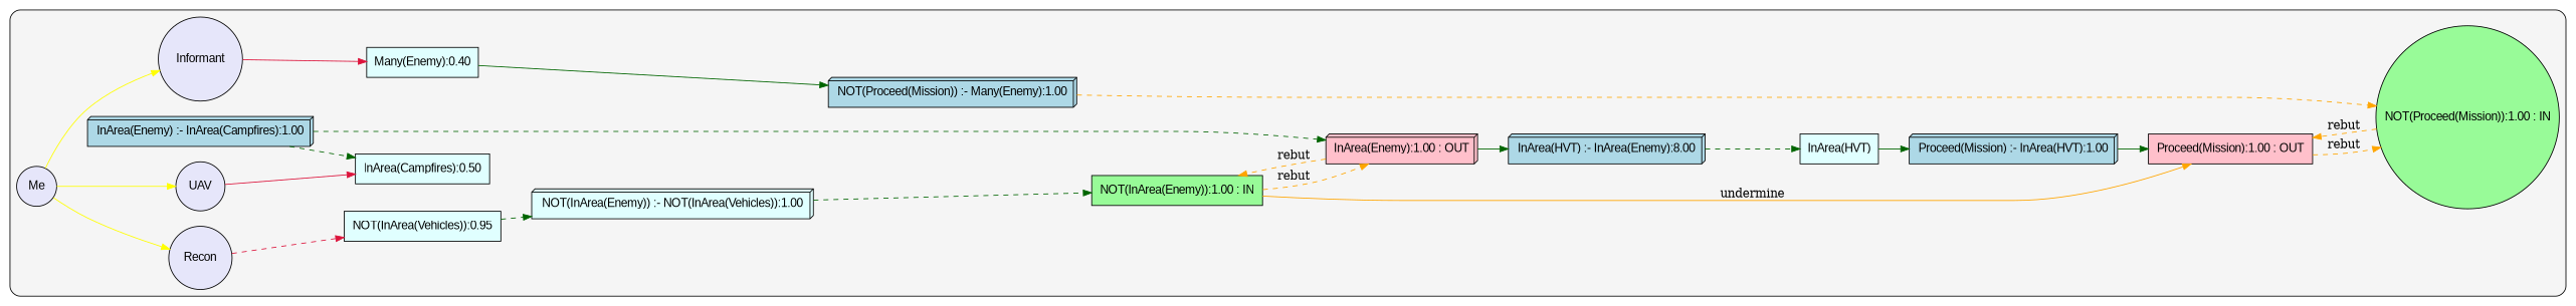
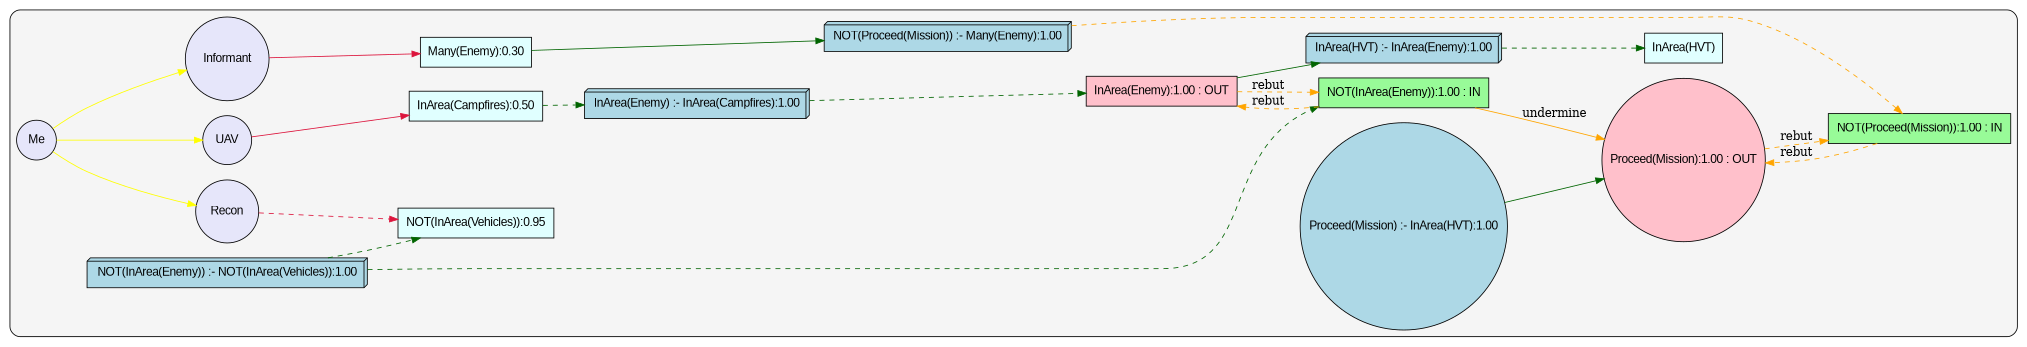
  digraph {
    rankdir=LR
    splines=true
    node [fillcolor=lightblue fontname=arial onclick="get_id('\L', '\N')" shape=box style=filled]
    edge [color=darkgreen onclick="get_id('\L', '\N')" style=dashed]
    agent1 [fillcolor=lavender height=0.66273 label=Me shape=circle width=0.65081]
    agent3 [fillcolor=lavender height=1.0557 label=Recon shape=circle width=1.0556]
    agent2 [fillcolor=lavender height=0.81788 label=UAV shape=circle width=0.81172]
    agent4 [fillcolor=lavender height=1.4047 label=Informant shape=circle width=1.3968]
    fact8 [fillcolor=lightcyan height=0.5 label="NOT(InArea(Vehicles)):0.95" width=2.6162]
    fact6 [fillcolor=lightcyan height=0.5 label="InArea(Campfires):0.50" width=2.2327]
-   fact7 [fillcolor=lightcyan height=0.5 label="Many(Enemy):0.40" width=1.863]
-   rule82 [fillcolor=lightcyan height=0.5 label="NOT(InArea(Enemy)) :- NOT(InArea(Vehicles)):1.00" shape=box3d width=4.695]
+   fact7 [fillcolor=lightcyan height=0.5 label="Many(Enemy):0.30" width=1.863]
+   rule82 [height=0.5 label="NOT(InArea(Enemy)) :- NOT(InArea(Vehicles)):1.00" shape=box3d width=4.695]
    rule81 [height=0.5 label="InArea(Enemy) :- InArea(Campfires):1.00" shape=box3d width=3.7637]
    rule79 [height=0.5 label="NOT(Proceed(Mission)) :- Many(Enemy):1.00" shape=box3d width=4.1417]
-   inference81 [fillcolor=pink height=0.5 label="InArea(Enemy):1.00 : OUT" shape=box3d width=2.5313]
-   inference79 [fillcolor=palegreen height=0.5 label="NOT(Proceed(Mission)):1.00 : IN" shape=circle width=3.0598]
+   inference81 [fillcolor=pink height=0.5 label="InArea(Enemy):1.00 : OUT" width=2.5313]
+   inference79 [fillcolor=palegreen height=0.5 label="NOT(Proceed(Mission)):1.00 : IN" width=3.0598]
    inference82 [fillcolor=palegreen height=0.5 label="NOT(InArea(Enemy)):1.00 : IN" width=2.846]
-   rule78 [height=0.5 label="InArea(HVT) :- InArea(Enemy):8.00" shape=box3d width=3.2791]
+   rule78 [height=0.5 label="InArea(HVT) :- InArea(Enemy):1.00" shape=box3d width=3.2791]
    inference78 [fillcolor=lightcyan height=0.5 label="InArea(HVT)" width=1.3095]
-   rule80 [height=0.5 label="Proceed(Mission) :- InArea(HVT):1.00" shape=box3d width=3.4789]
-   inference80 [fillcolor=pink height=0.5 label="Proceed(Mission):1.00 : OUT" width=2.7311]
+   rule80 [height=0.5 label="Proceed(Mission) :- InArea(HVT):1.00" shape=circle width=3.4789]
+   inference80 [fillcolor=pink height=0.5 label="Proceed(Mission):1.00 : OUT" shape=circle width=2.7311]
    subgraph cluster_1 {
      fillcolor=whitesmoke
      style="filled, rounded"
      agent1
      agent3
      agent2
      agent4
      fact8
      fact6
      fact7
      rule82
      rule81
      rule79
      inference81
      inference79
      inference82
      rule78
      inference78
      rule80
      inference80
    }
    agent1 -> agent3 [color=yellow style=""]
    agent1 -> agent2 [color=yellow style=""]
    agent1 -> agent4 [color=yellow style=""]
    agent3 -> fact8 [color=crimson]
    agent2 -> fact6 [color=crimson style=solid]
    agent4 -> fact7 [color=crimson style=solid]
-   fact8 -> rule82
-   rule81 -> fact6
+   rule82 -> fact8
+   fact6 -> rule81
    fact7 -> rule79 [style=solid]
    rule82 -> inference82
    rule81 -> inference81
    rule79 -> inference79 [color=orange]
    inference81 -> inference82 [color=orange label=rebut]
    inference81 -> rule78 [style=solid]
    inference79 -> inference80 [color=orange label=rebut]
    inference82 -> inference81 [color=orange label=rebut]
    inference82 -> inference80 [color=orange label=undermine style=solid]
    rule78 -> inference78
-   inference78 -> rule80 [style=solid]
    rule80 -> inference80 [style=solid]
    inference80 -> inference79 [color=orange label=rebut]
  }
